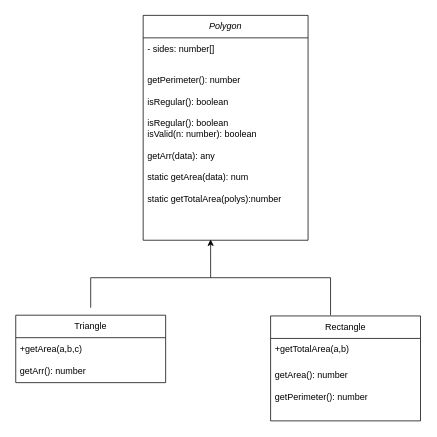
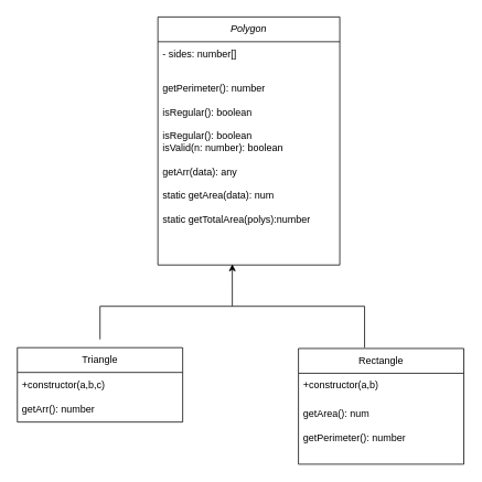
  <mxCell id="0" />
  <mxCell id="1" parent="0" />
  <mxCell id="2" value="&lt;i&gt;Polygon&lt;/i&gt;" style="swimlane;fontStyle=0;childLayout=stackLayout;horizontal=1;startSize=30;horizontalStack=0;resizeParent=1;resizeParentMax=0;resizeLast=0;collapsible=1;marginBottom=0;whiteSpace=wrap;html=1;" vertex="1" parent="1"><mxGeometry x="190" y="20" width="220" height="300" as="geometry" /></mxCell>
  <mxCell id="3" value="- sides: number[]&amp;nbsp;" style="text;strokeColor=none;fillColor=none;align=left;verticalAlign=middle;spacingLeft=4;spacingRight=4;overflow=hidden;points=[[0,0.5],[1,0.5]];portConstraint=eastwest;rotatable=0;whiteSpace=wrap;html=1;" vertex="1" parent="2"><mxGeometry y="30" width="220" height="30" as="geometry" /></mxCell>
  <mxCell id="4" value="&lt;div&gt;getPerimeter(): number&amp;nbsp; &amp;nbsp; &amp;nbsp;&lt;/div&gt;&lt;div&gt;&lt;br&gt;&lt;/div&gt;isRegular(): boolean&amp;nbsp;&lt;div&gt;&lt;br&gt;&lt;/div&gt;&lt;div&gt;isRegular(): boolean&amp;nbsp; &amp;nbsp; &amp;nbsp; &amp;nbsp;&lt;/div&gt;&lt;div&gt;isValid(n: number): boolean&lt;/div&gt;&lt;div&gt;&lt;br&gt;&lt;/div&gt;&lt;div&gt;getArr(data): any&lt;/div&gt;&lt;div&gt;&lt;br&gt;&lt;/div&gt;&lt;div&gt;static getArea(data): num&amp;nbsp;&amp;nbsp;&lt;/div&gt;&lt;div&gt;&lt;br&gt;&lt;/div&gt;&lt;div&gt;static getTotalArea(polys):number&lt;/div&gt;&lt;div&gt;&lt;br&gt;&lt;/div&gt;&lt;div&gt;&lt;br&gt;&lt;/div&gt;" style="text;strokeColor=none;fillColor=none;align=left;verticalAlign=middle;spacingLeft=4;spacingRight=4;overflow=hidden;points=[[0,0.5],[1,0.5]];portConstraint=eastwest;rotatable=0;whiteSpace=wrap;html=1;" vertex="1" parent="2"><mxGeometry y="60" width="220" height="240" as="geometry" /></mxCell>
  <mxCell id="5" value="Triangle" style="swimlane;fontStyle=0;childLayout=stackLayout;horizontal=1;startSize=30;horizontalStack=0;resizeParent=1;resizeParentMax=0;resizeLast=0;collapsible=1;marginBottom=0;whiteSpace=wrap;html=1;" vertex="1" parent="1"><mxGeometry x="20" y="420" width="200" height="90" as="geometry" /></mxCell>
- <mxCell id="6" value="+getArea(a,b,c)&amp;nbsp;" style="text;strokeColor=none;fillColor=none;align=left;verticalAlign=middle;spacingLeft=4;spacingRight=4;overflow=hidden;points=[[0,0.5],[1,0.5]];portConstraint=eastwest;rotatable=0;whiteSpace=wrap;html=1;" vertex="1" parent="5"><mxGeometry y="30" width="200" height="30" as="geometry" /></mxCell>
+ <mxCell id="6" value="+constructor(a,b,c)&amp;nbsp;" style="text;strokeColor=none;fillColor=none;align=left;verticalAlign=middle;spacingLeft=4;spacingRight=4;overflow=hidden;points=[[0,0.5],[1,0.5]];portConstraint=eastwest;rotatable=0;whiteSpace=wrap;html=1;" vertex="1" parent="5"><mxGeometry y="30" width="200" height="30" as="geometry" /></mxCell>
  <mxCell id="7" value="getArr(): number&amp;nbsp;" style="text;strokeColor=none;fillColor=none;align=left;verticalAlign=middle;spacingLeft=4;spacingRight=4;overflow=hidden;points=[[0,0.5],[1,0.5]];portConstraint=eastwest;rotatable=0;whiteSpace=wrap;html=1;" vertex="1" parent="5"><mxGeometry y="60" width="200" height="30" as="geometry" /></mxCell>
  <mxCell id="8" value="Rectangle" style="swimlane;fontStyle=0;childLayout=stackLayout;horizontal=1;startSize=30;horizontalStack=0;resizeParent=1;resizeParentMax=0;resizeLast=0;collapsible=1;marginBottom=0;whiteSpace=wrap;html=1;" vertex="1" parent="1"><mxGeometry x="360" y="421" width="200" height="140" as="geometry" /></mxCell>
- <mxCell id="9" value="+getTotalArea(a,b)" style="text;strokeColor=none;fillColor=none;align=left;verticalAlign=middle;spacingLeft=4;spacingRight=4;overflow=hidden;points=[[0,0.5],[1,0.5]];portConstraint=eastwest;rotatable=0;whiteSpace=wrap;html=1;" vertex="1" parent="8"><mxGeometry y="30" width="200" height="30" as="geometry" /></mxCell>
- <mxCell id="10" value="getArea(): number&amp;nbsp;&lt;div&gt;&lt;br&gt;&lt;/div&gt;&lt;div&gt;getPerimeter(): number&lt;/div&gt;&lt;div&gt;&lt;br&gt;&lt;/div&gt;" style="text;strokeColor=none;fillColor=none;align=left;verticalAlign=middle;spacingLeft=4;spacingRight=4;overflow=hidden;points=[[0,0.5],[1,0.5]];portConstraint=eastwest;rotatable=0;whiteSpace=wrap;html=1;" vertex="1" parent="8"><mxGeometry y="60" width="200" height="80" as="geometry" /></mxCell>
+ <mxCell id="9" value="+constructor(a,b)" style="text;strokeColor=none;fillColor=none;align=left;verticalAlign=middle;spacingLeft=4;spacingRight=4;overflow=hidden;points=[[0,0.5],[1,0.5]];portConstraint=eastwest;rotatable=0;whiteSpace=wrap;html=1;" vertex="1" parent="8"><mxGeometry y="30" width="200" height="30" as="geometry" /></mxCell>
+ <mxCell id="10" value="getArea(): num&amp;nbsp;&lt;div&gt;&lt;br&gt;&lt;/div&gt;&lt;div&gt;getPerimeter(): number&lt;/div&gt;&lt;div&gt;&lt;br&gt;&lt;/div&gt;" style="text;strokeColor=none;fillColor=none;align=left;verticalAlign=middle;spacingLeft=4;spacingRight=4;overflow=hidden;points=[[0,0.5],[1,0.5]];portConstraint=eastwest;rotatable=0;whiteSpace=wrap;html=1;" vertex="1" parent="8"><mxGeometry y="60" width="200" height="80" as="geometry" /></mxCell>
  <mxCell id="11" value="" style="endArrow=classic;html=1;rounded=0;entryX=0.409;entryY=0.996;entryDx=0;entryDy=0;entryPerimeter=0;" edge="1" parent="1" target="4"><mxGeometry width="50" height="50" relative="1" as="geometry"><mxPoint x="120" y="410" as="sourcePoint" /><mxPoint x="360" y="250" as="targetPoint" /><Array as="points"><mxPoint x="120" y="370" /><mxPoint x="280" y="370" /></Array></mxGeometry></mxCell>
  <mxCell id="12" value="" style="endArrow=none;html=1;rounded=0;" edge="1" parent="1"><mxGeometry width="50" height="50" relative="1" as="geometry"><mxPoint x="440" y="420" as="sourcePoint" /><mxPoint x="280" y="370" as="targetPoint" /><Array as="points"><mxPoint x="440" y="370" /></Array></mxGeometry></mxCell>
